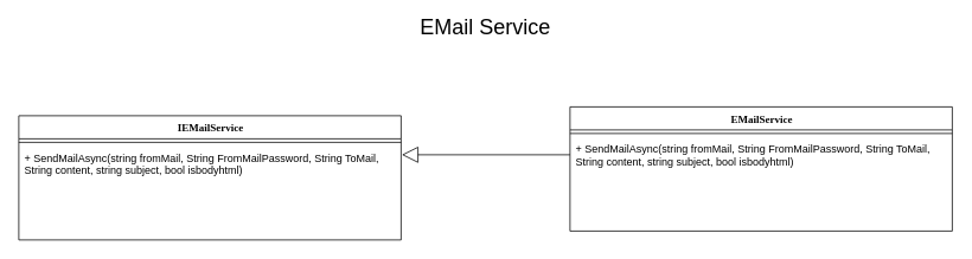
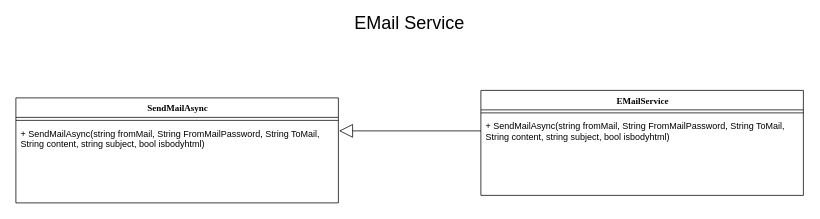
  <mxCell id="0" />
  <mxCell id="1" parent="0" />
  <mxCell id="2" value="&lt;font style=&quot;font-size: 24px&quot;&gt;EMail Service&lt;br&gt;&lt;/font&gt;" style="text;html=1;strokeColor=none;fillColor=none;align=center;verticalAlign=middle;whiteSpace=wrap;rounded=0;" vertex="1" parent="1"><mxGeometry x="393" y="20" width="305" height="20" as="geometry" /></mxCell>
- <mxCell id="3" value="IEMailService" style="swimlane;html=1;fontStyle=1;align=center;verticalAlign=top;childLayout=stackLayout;horizontal=1;startSize=26;horizontalStack=0;resizeParent=1;resizeLast=0;collapsible=1;marginBottom=0;swimlaneFillColor=#ffffff;rounded=0;shadow=0;comic=0;labelBackgroundColor=none;strokeWidth=1;fillColor=none;fontFamily=Verdana;fontSize=12" vertex="1" parent="1"><mxGeometry x="20.5" y="130" width="430" height="140" as="geometry" /></mxCell>
+ <mxCell id="3" value="SendMailAsync" style="swimlane;html=1;fontStyle=1;align=center;verticalAlign=top;childLayout=stackLayout;horizontal=1;startSize=26;horizontalStack=0;resizeParent=1;resizeLast=0;collapsible=1;marginBottom=0;swimlaneFillColor=#ffffff;rounded=0;shadow=0;comic=0;labelBackgroundColor=none;strokeWidth=1;fillColor=none;fontFamily=Verdana;fontSize=12" vertex="1" parent="1"><mxGeometry x="20.5" y="130" width="430" height="140" as="geometry" /></mxCell>
  <mxCell id="4" value="" style="line;html=1;strokeWidth=1;fillColor=none;align=left;verticalAlign=middle;spacingTop=-1;spacingLeft=3;spacingRight=3;rotatable=0;labelPosition=right;points=[];portConstraint=eastwest;" vertex="1" parent="3"><mxGeometry y="26" width="430" height="8" as="geometry" /></mxCell>
  <mxCell id="5" value="+ SendMailAsync(string fromMail, String FromMailPassword, String ToMail, String content, string subject, bool isbodyhtml)" style="text;html=1;strokeColor=none;fillColor=none;align=left;verticalAlign=top;spacingLeft=4;spacingRight=4;whiteSpace=wrap;overflow=hidden;rotatable=0;points=[[0,0.5],[1,0.5]];portConstraint=eastwest;" vertex="1" parent="3"><mxGeometry y="34" width="430" height="40" as="geometry" /></mxCell>
  <mxCell id="6" value="EMailService" style="swimlane;html=1;fontStyle=1;align=center;verticalAlign=top;childLayout=stackLayout;horizontal=1;startSize=26;horizontalStack=0;resizeParent=1;resizeLast=0;collapsible=1;marginBottom=0;swimlaneFillColor=#ffffff;rounded=0;shadow=0;comic=0;labelBackgroundColor=none;strokeWidth=1;fillColor=none;fontFamily=Verdana;fontSize=12" vertex="1" parent="1"><mxGeometry x="640.5" y="120" width="430" height="140" as="geometry" /></mxCell>
  <mxCell id="7" value="" style="line;html=1;strokeWidth=1;fillColor=none;align=left;verticalAlign=middle;spacingTop=-1;spacingLeft=3;spacingRight=3;rotatable=0;labelPosition=right;points=[];portConstraint=eastwest;" vertex="1" parent="6"><mxGeometry y="26" width="430" height="8" as="geometry" /></mxCell>
  <mxCell id="8" value="+ SendMailAsync(string fromMail, String FromMailPassword, String ToMail, String content, string subject, bool isbodyhtml)" style="text;html=1;strokeColor=none;fillColor=none;align=left;verticalAlign=top;spacingLeft=4;spacingRight=4;whiteSpace=wrap;overflow=hidden;rotatable=0;points=[[0,0.5],[1,0.5]];portConstraint=eastwest;" vertex="1" parent="6"><mxGeometry y="34" width="430" height="40" as="geometry" /></mxCell>
  <mxCell id="9" style="edgeStyle=orthogonalEdgeStyle;rounded=0;orthogonalLoop=1;jettySize=auto;html=1;exitX=0;exitY=0.5;exitDx=0;exitDy=0;entryX=1.002;entryY=0.25;entryDx=0;entryDy=0;entryPerimeter=0;startArrow=none;startFill=0;startSize=13;endArrow=block;endFill=0;endSize=16;" edge="1" parent="1" source="8" target="5"><mxGeometry relative="1" as="geometry" /></mxCell>
